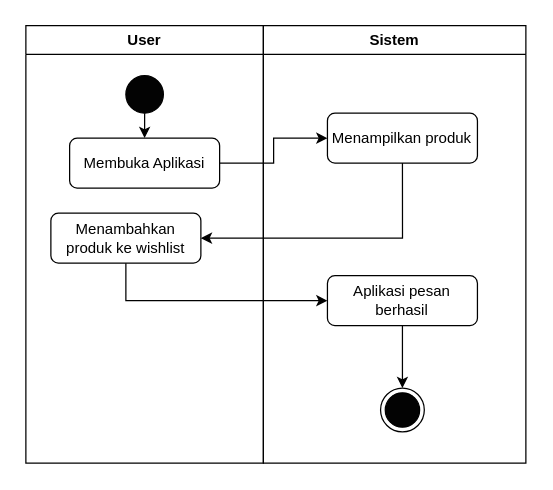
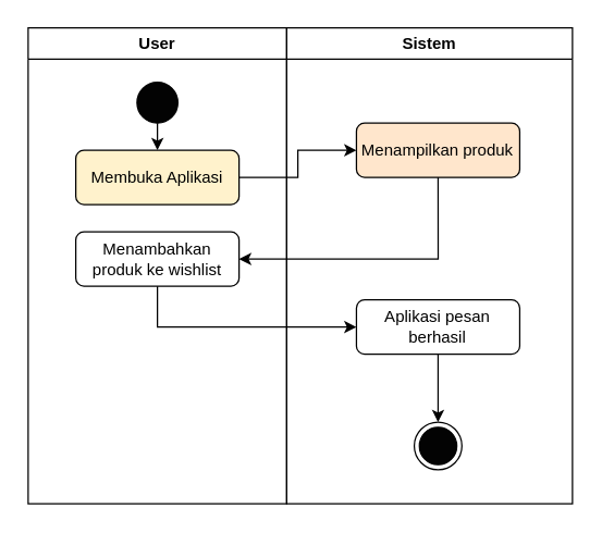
  <mxCell id="0" />
  <mxCell id="1" parent="0" />
  <mxCell id="2" value="User" style="swimlane;whiteSpace=wrap;html=1;" parent="1" vertex="1"><mxGeometry x="20" y="20" width="190" height="350" as="geometry" /></mxCell>
  <mxCell id="3" style="edgeStyle=orthogonalEdgeStyle;rounded=0;orthogonalLoop=1;jettySize=auto;html=1;exitX=0.5;exitY=1;exitDx=0;exitDy=0;entryX=0.5;entryY=0;entryDx=0;entryDy=0;" parent="2" source="4" target="5" edge="1"><mxGeometry relative="1" as="geometry" /></mxCell>
  <mxCell id="4" value="" style="ellipse;whiteSpace=wrap;html=1;aspect=fixed;fillColor=#030303;" parent="2" vertex="1"><mxGeometry x="80" y="40" width="30" height="30" as="geometry" /></mxCell>
- <mxCell id="5" value="Membuka Aplikasi" style="rounded=1;whiteSpace=wrap;html=1;" parent="2" vertex="1"><mxGeometry x="35" y="90" width="120" height="40" as="geometry" /></mxCell>
- <mxCell id="6" value="Menambahkan produk ke wishlist" style="rounded=1;whiteSpace=wrap;html=1;" parent="2" vertex="1"><mxGeometry x="20" y="150" width="120" height="40" as="geometry" /></mxCell>
+ <mxCell id="5" value="Membuka Aplikasi" style="rounded=1;whiteSpace=wrap;html=1;fillColor=#fff2cc;" parent="2" vertex="1"><mxGeometry x="35" y="90" width="120" height="40" as="geometry" /></mxCell>
+ <mxCell id="6" value="Menambahkan produk ke wishlist" style="rounded=1;whiteSpace=wrap;html=1;" parent="2" vertex="1"><mxGeometry x="35" y="150" width="120" height="40" as="geometry" /></mxCell>
  <mxCell id="7" value="Sistem" style="swimlane;whiteSpace=wrap;html=1;" parent="1" vertex="1"><mxGeometry x="210" y="20" width="210" height="350" as="geometry" /></mxCell>
- <mxCell id="8" value="Menampilkan produk" style="rounded=1;whiteSpace=wrap;html=1;" parent="7" vertex="1"><mxGeometry x="51.25" y="70" width="120" height="40" as="geometry" /></mxCell>
+ <mxCell id="8" value="Menampilkan produk" style="rounded=1;whiteSpace=wrap;html=1;fillColor=#ffe6cc;" parent="7" vertex="1"><mxGeometry x="51.25" y="70" width="120" height="40" as="geometry" /></mxCell>
  <mxCell id="9" style="edgeStyle=orthogonalEdgeStyle;rounded=0;orthogonalLoop=1;jettySize=auto;html=1;exitX=0.5;exitY=1;exitDx=0;exitDy=0;entryX=0.5;entryY=0;entryDx=0;entryDy=0;" parent="7" edge="1"><mxGeometry relative="1" as="geometry"><mxPoint x="163.75" y="220" as="sourcePoint" /></mxGeometry></mxCell>
  <mxCell id="10" style="edgeStyle=orthogonalEdgeStyle;rounded=0;orthogonalLoop=1;jettySize=auto;html=1;exitX=0.5;exitY=1;exitDx=0;exitDy=0;" parent="7" source="11" target="12" edge="1"><mxGeometry relative="1" as="geometry" /></mxCell>
  <mxCell id="11" value="Aplikasi pesan berhasil" style="rounded=1;whiteSpace=wrap;html=1;" parent="7" vertex="1"><mxGeometry x="51.25" y="200" width="120" height="40" as="geometry" /></mxCell>
  <mxCell id="12" value="" style="ellipse;whiteSpace=wrap;html=1;aspect=fixed;gradientColor=none;strokeColor=default;strokeWidth=1;" parent="7" vertex="1"><mxGeometry x="93.75" y="290" width="35" height="35" as="geometry" /></mxCell>
  <mxCell id="13" value="" style="ellipse;whiteSpace=wrap;html=1;aspect=fixed;fillColor=#030303;" parent="7" vertex="1"><mxGeometry x="97.5" y="293.75" width="27.5" height="27.5" as="geometry" /></mxCell>
  <mxCell id="14" style="edgeStyle=orthogonalEdgeStyle;rounded=0;orthogonalLoop=1;jettySize=auto;html=1;exitX=1;exitY=0.5;exitDx=0;exitDy=0;entryX=0;entryY=0.5;entryDx=0;entryDy=0;" parent="1" source="5" target="8" edge="1"><mxGeometry relative="1" as="geometry" /></mxCell>
  <mxCell id="15" style="edgeStyle=orthogonalEdgeStyle;rounded=0;orthogonalLoop=1;jettySize=auto;html=1;exitX=0.5;exitY=1;exitDx=0;exitDy=0;entryX=1;entryY=0.5;entryDx=0;entryDy=0;" parent="1" source="8" target="6" edge="1"><mxGeometry relative="1" as="geometry" /></mxCell>
  <mxCell id="16" style="edgeStyle=orthogonalEdgeStyle;rounded=0;orthogonalLoop=1;jettySize=auto;html=1;exitX=0.5;exitY=1;exitDx=0;exitDy=0;entryX=0;entryY=0.5;entryDx=0;entryDy=0;" parent="1" source="6" target="11" edge="1"><mxGeometry relative="1" as="geometry"><mxPoint x="313.75" y="220" as="targetPoint" /></mxGeometry></mxCell>
